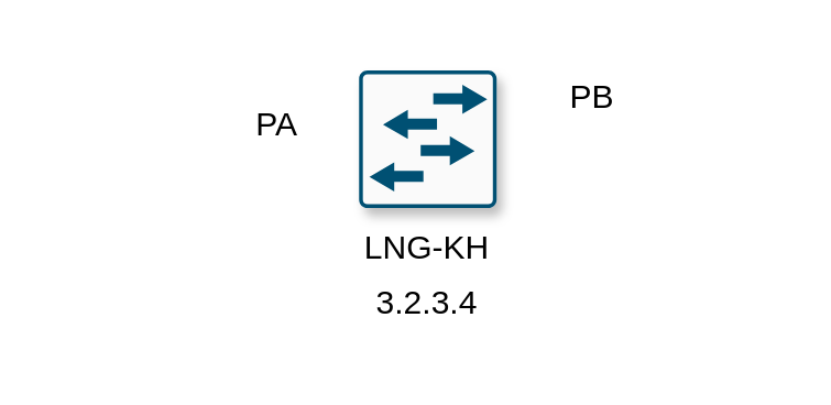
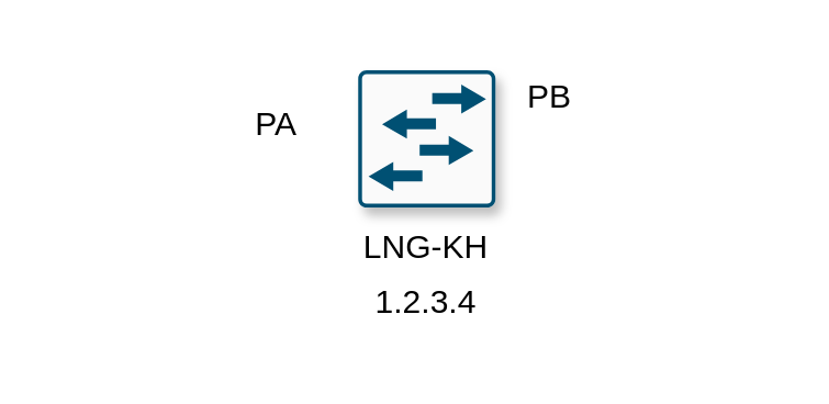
  <mxCell id="0" />
  <mxCell id="1" parent="0" />
- <mxCell id="2" value="PB" style="text;html=1;align=left;verticalAlign=middle;whiteSpace=wrap;rounded=0;" parent="1" vertex="1"><mxGeometry x="205" y="20" width="90" height="30" as="geometry" /></mxCell>
+ <mxCell id="2" value="PB" style="text;html=1;align=left;verticalAlign=middle;whiteSpace=wrap;rounded=0;" parent="1" vertex="1"><mxGeometry x="190" y="20" width="90" height="30" as="geometry" /></mxCell>
  <mxCell id="3" value="" style="sketch=0;points=[[0.015,0.015,0],[0.985,0.015,0],[0.985,0.985,0],[0.015,0.985,0],[0.25,0,0],[0.5,0,0],[0.75,0,0],[1,0.25,0],[1,0.5,0],[1,0.75,0],[0.75,1,0],[0.5,1,0],[0.25,1,0],[0,0.75,0],[0,0.5,0],[0,0.25,0]];verticalLabelPosition=bottom;html=1;verticalAlign=top;aspect=fixed;align=center;pointerEvents=1;shape=mxgraph.cisco19.rect;prIcon=l2_switch;fillColor=#FAFAFA;strokeColor=#005073;shadow=1;" parent="1" vertex="1"><mxGeometry x="130" y="25" width="50" height="50" as="geometry" /></mxCell>
  <mxCell id="4" value="PA" style="text;html=1;align=right;verticalAlign=middle;whiteSpace=wrap;rounded=0;" parent="1" vertex="1"><mxGeometry x="20" y="30" width="90" height="30" as="geometry" /></mxCell>
  <mxCell id="5" value="LNG-KH" style="text;html=1;align=center;verticalAlign=middle;whiteSpace=wrap;rounded=0;" vertex="1" parent="1"><mxGeometry x="45" y="75" width="220" height="30" as="geometry" /></mxCell>
- <mxCell id="6" value="3.2.3.4" style="text;html=1;align=center;verticalAlign=middle;whiteSpace=wrap;rounded=0;" vertex="1" parent="1"><mxGeometry x="45" y="95" width="220" height="30" as="geometry" /></mxCell>
+ <mxCell id="6" value="1.2.3.4" style="text;html=1;align=center;verticalAlign=middle;whiteSpace=wrap;rounded=0;" vertex="1" parent="1"><mxGeometry x="45" y="95" width="220" height="30" as="geometry" /></mxCell>
